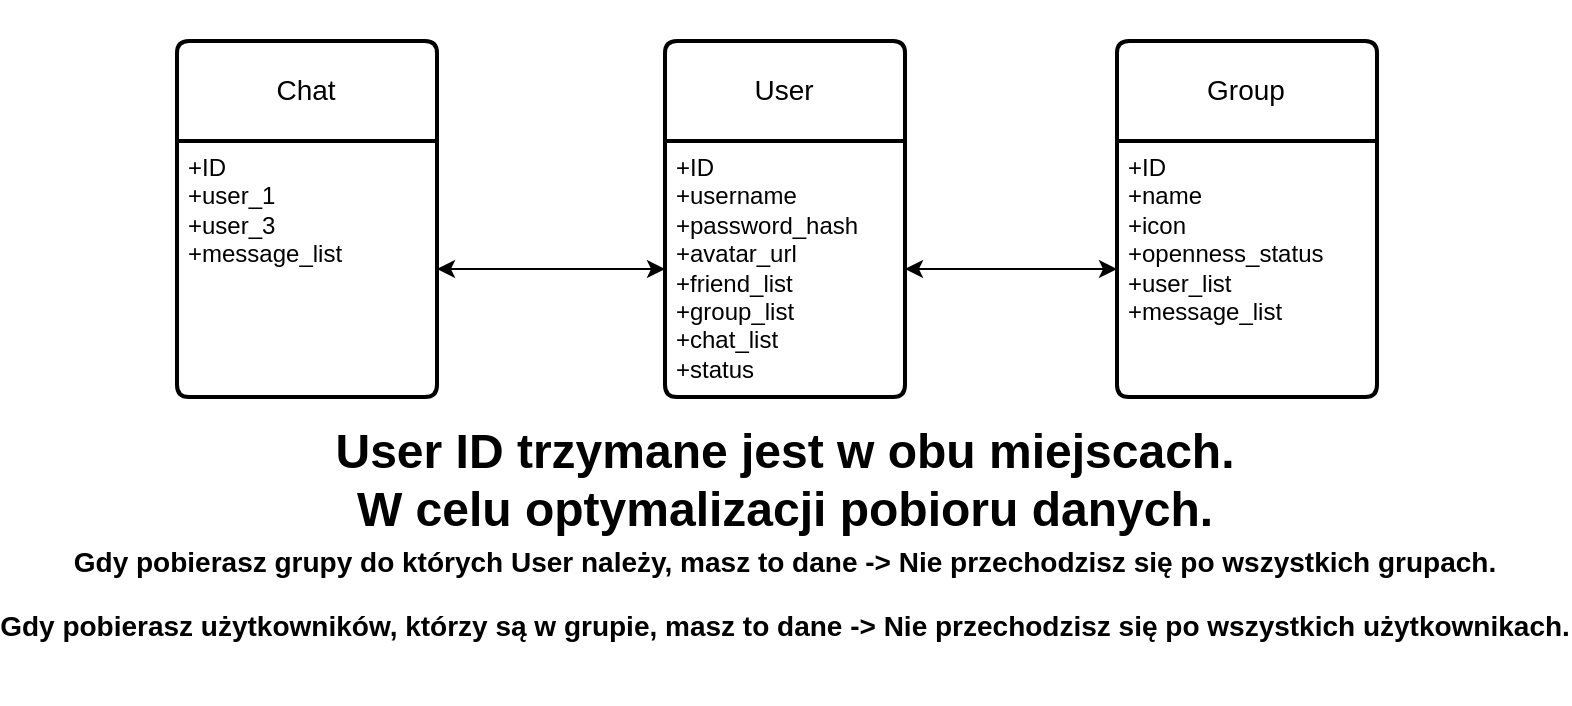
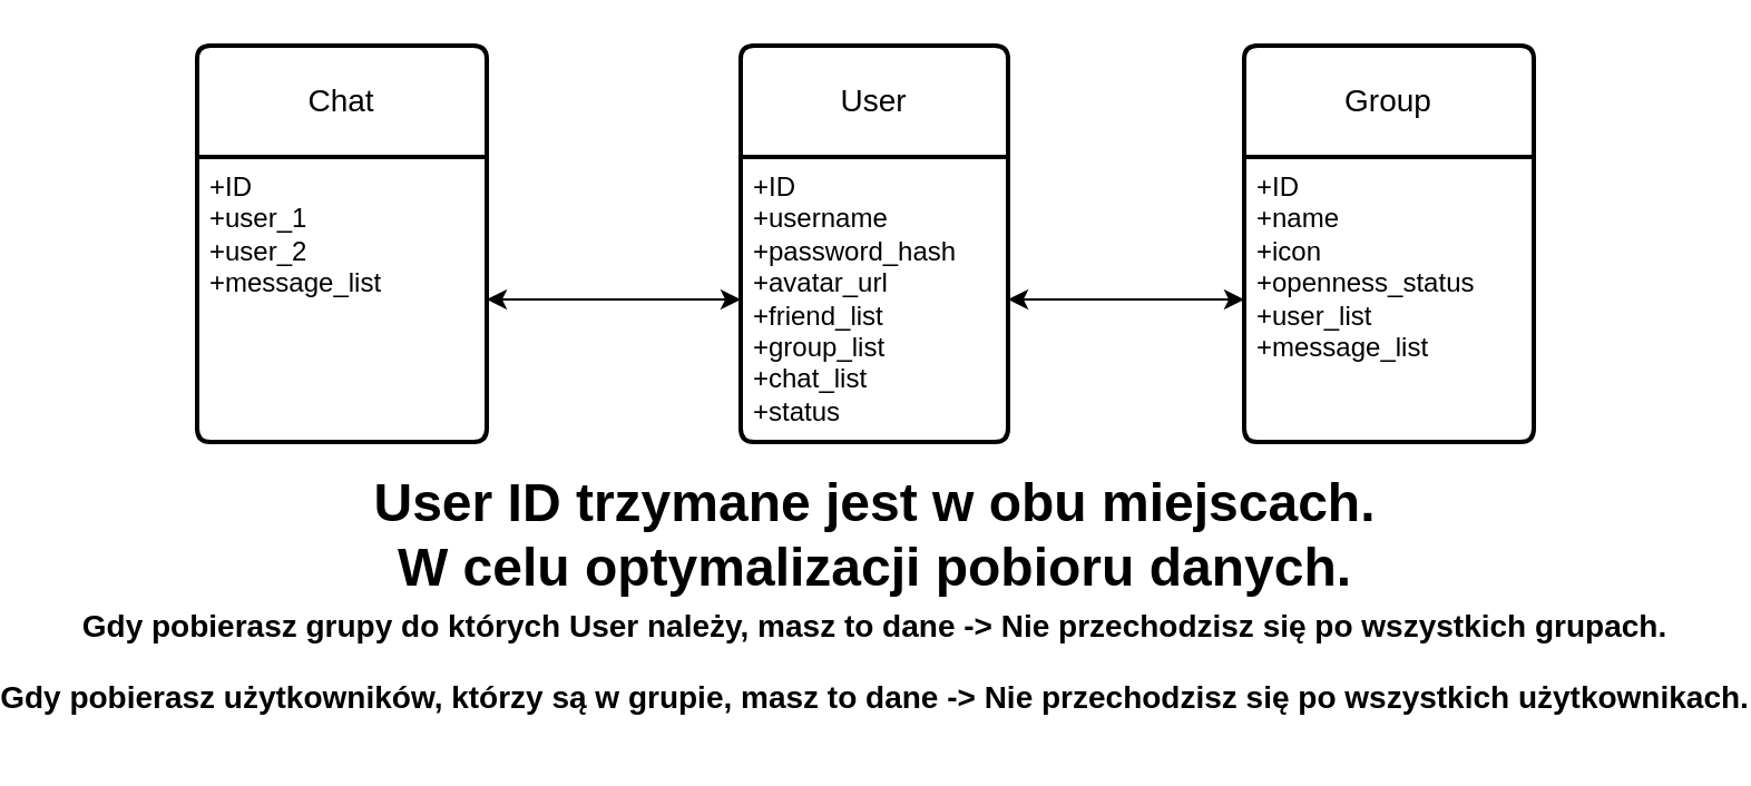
  <mxCell id="0" />
  <mxCell id="1" parent="0" />
  <mxCell id="2" value="User" style="swimlane;childLayout=stackLayout;horizontal=1;startSize=50;horizontalStack=0;rounded=1;fontSize=14;fontStyle=0;strokeWidth=2;resizeParent=0;resizeLast=1;shadow=0;dashed=0;align=center;arcSize=4;whiteSpace=wrap;html=1;" vertex="1" parent="1"><mxGeometry x="264" y="20" width="120" height="178" as="geometry"><mxRectangle x="280" y="-2338" width="70" height="50" as="alternateBounds" /></mxGeometry></mxCell>
  <mxCell id="3" value="+ID&lt;br&gt;+username&lt;div&gt;+password_hash&lt;/div&gt;&lt;div&gt;+avatar_url&lt;/div&gt;&lt;div&gt;+friend_list&lt;/div&gt;&lt;div&gt;+group_list&lt;/div&gt;&lt;div&gt;+chat_list&lt;br&gt;+status&lt;/div&gt;" style="align=left;strokeColor=none;fillColor=none;spacingLeft=4;fontSize=12;verticalAlign=top;resizable=0;rotatable=0;part=1;html=1;" vertex="1" parent="2"><mxGeometry y="50" width="120" height="128" as="geometry" /></mxCell>
  <mxCell id="4" value="Group" style="swimlane;childLayout=stackLayout;horizontal=1;startSize=50;horizontalStack=0;rounded=1;fontSize=14;fontStyle=0;strokeWidth=2;resizeParent=0;resizeLast=1;shadow=0;dashed=0;align=center;arcSize=4;whiteSpace=wrap;html=1;" vertex="1" parent="1"><mxGeometry x="490" y="20" width="130" height="178" as="geometry"><mxRectangle x="490" y="-2323" width="80" height="50" as="alternateBounds" /></mxGeometry></mxCell>
  <mxCell id="5" value="+ID&lt;br&gt;+name&lt;div&gt;+icon&lt;/div&gt;&lt;div&gt;+openness_status&lt;/div&gt;&lt;div&gt;+user_list&lt;br&gt;+message_list&lt;/div&gt;" style="align=left;strokeColor=none;fillColor=none;spacingLeft=4;fontSize=12;verticalAlign=top;resizable=0;rotatable=0;part=1;html=1;" vertex="1" parent="4"><mxGeometry y="50" width="130" height="128" as="geometry" /></mxCell>
  <mxCell id="6" value="Chat" style="swimlane;childLayout=stackLayout;horizontal=1;startSize=50;horizontalStack=0;rounded=1;fontSize=14;fontStyle=0;strokeWidth=2;resizeParent=0;resizeLast=1;shadow=0;dashed=0;align=center;arcSize=4;whiteSpace=wrap;html=1;" vertex="1" parent="1"><mxGeometry x="20" y="20" width="130" height="178" as="geometry"><mxRectangle x="110" y="-2308" width="70" height="50" as="alternateBounds" /></mxGeometry></mxCell>
- <mxCell id="7" value="+ID&lt;br&gt;+user_1&lt;br&gt;+user_3&lt;div&gt;+message_list&lt;/div&gt;" style="align=left;strokeColor=none;fillColor=none;spacingLeft=4;fontSize=12;verticalAlign=top;resizable=0;rotatable=0;part=1;html=1;" vertex="1" parent="6"><mxGeometry y="50" width="130" height="128" as="geometry" /></mxCell>
+ <mxCell id="7" value="+ID&lt;br&gt;+user_1&lt;br&gt;+user_2&lt;div&gt;+message_list&lt;/div&gt;" style="align=left;strokeColor=none;fillColor=none;spacingLeft=4;fontSize=12;verticalAlign=top;resizable=0;rotatable=0;part=1;html=1;" vertex="1" parent="6"><mxGeometry y="50" width="130" height="128" as="geometry" /></mxCell>
  <mxCell id="8" style="edgeStyle=orthogonalEdgeStyle;rounded=0;orthogonalLoop=1;jettySize=auto;html=1;entryX=1;entryY=0.5;entryDx=0;entryDy=0;" edge="1" parent="1" source="5" target="3"><mxGeometry relative="1" as="geometry" /></mxCell>
  <mxCell id="9" style="edgeStyle=orthogonalEdgeStyle;rounded=0;orthogonalLoop=1;jettySize=auto;html=1;entryX=0;entryY=0.5;entryDx=0;entryDy=0;" edge="1" parent="1" source="3" target="5"><mxGeometry relative="1" as="geometry" /></mxCell>
  <mxCell id="10" style="edgeStyle=orthogonalEdgeStyle;rounded=0;orthogonalLoop=1;jettySize=auto;html=1;entryX=1;entryY=0.5;entryDx=0;entryDy=0;" edge="1" parent="1" source="3" target="7"><mxGeometry relative="1" as="geometry" /></mxCell>
  <mxCell id="11" style="edgeStyle=orthogonalEdgeStyle;rounded=0;orthogonalLoop=1;jettySize=auto;html=1;entryX=0;entryY=0.5;entryDx=0;entryDy=0;" edge="1" parent="1" source="7" target="3"><mxGeometry relative="1" as="geometry" /></mxCell>
  <mxCell id="12" value="User ID trzymane jest w obu miejscach.&lt;br&gt;W celu optymalizacji pobioru danych.&lt;div&gt;&lt;br/&gt;&lt;/div&gt;" style="text;strokeColor=none;fillColor=none;html=1;fontSize=24;fontStyle=1;verticalAlign=middle;align=center;" vertex="1" parent="1"><mxGeometry x="264" y="240" width="120" height="30" as="geometry" /></mxCell>
  <mxCell id="13" value="&lt;p style=&quot;line-height: 120%;&quot;&gt;&lt;span style=&quot;font-size: 14px;&quot;&gt;Gdy pobierasz grupy do których User należy, masz to dane -&amp;gt; Nie przechodzisz się po wszystkich grupach.&lt;br&gt;Gdy pobierasz użytkowników, którzy są w grupie, masz to dane -&amp;gt; Nie przechodzisz się po wszystkich użytkownikach.&lt;/span&gt;&lt;/p&gt;" style="text;strokeColor=none;fillColor=none;html=1;fontSize=24;fontStyle=1;verticalAlign=middle;align=center;" vertex="1" parent="1"><mxGeometry x="264" y="280" width="120" height="30" as="geometry" /></mxCell>
